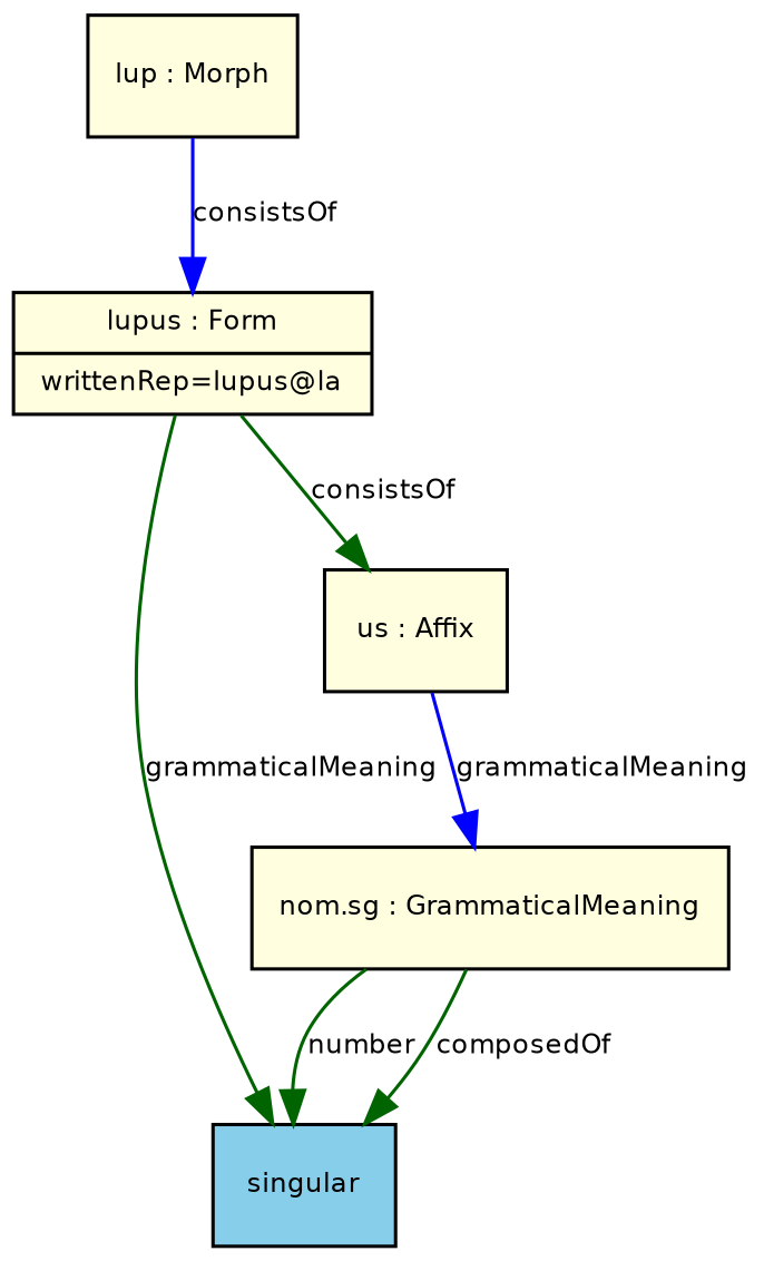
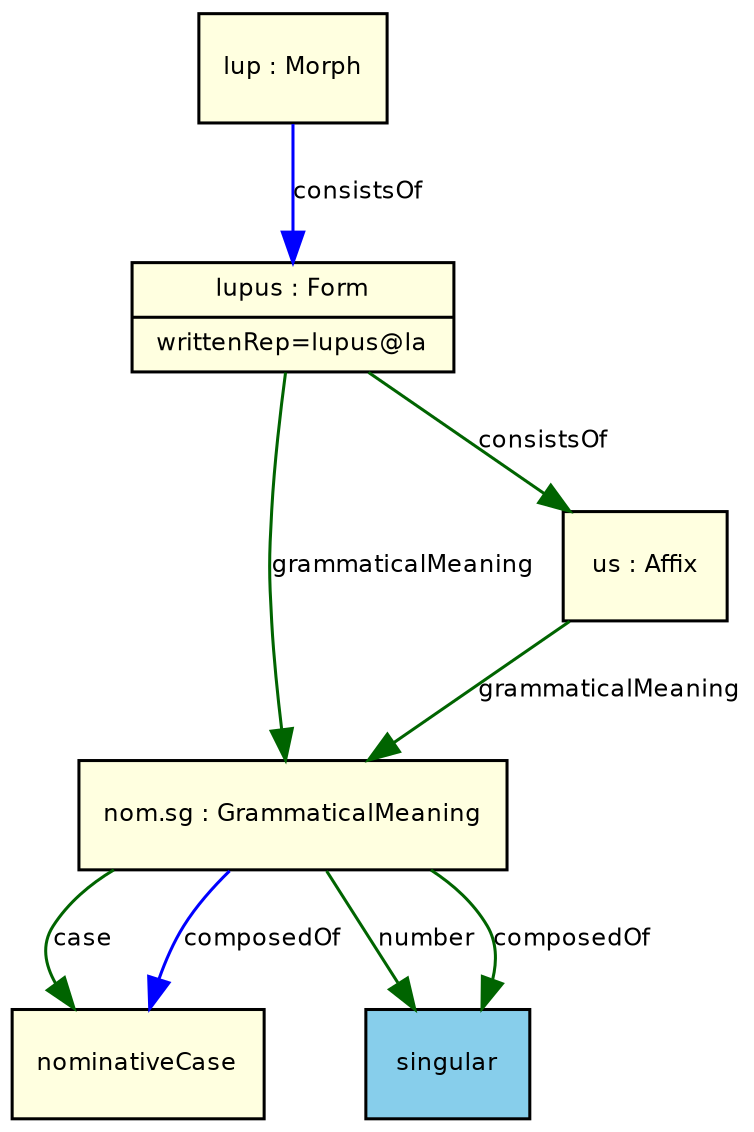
  digraph {
    fontname="DejaVu Sans"
    fontsize=8
    node [fillcolor=lightyellow fontname="DejaVu Sans" fontsize=8 shape=record style=filled]
    edge [color=darkgreen fontname="DejaVu Sans" fontsize=8]
+   n1 [label="{nominativeCase}"]
    n2 [label="{nom.sg : GrammaticalMeaning}"]
    n3 [fillcolor=skyblue label="{singular}"]
    n4 [label="{lupus : Form|writtenRep=lupus@la}"]
    n5 [label="{us : Affix}"]
    n6 [label="{lup : Morph}"]
+   n2 -> n1 [label=case]
+   n2 -> n1 [color=blue label=composedOf]
    n2 -> n3 [label=number]
    n2 -> n3 [label=composedOf]
-   n4 -> n3 [label=grammaticalMeaning]
+   n4 -> n2 [label=grammaticalMeaning]
    n4 -> n5 [label=consistsOf]
-   n5 -> n2 [color=blue label=grammaticalMeaning]
+   n5 -> n2 [label=grammaticalMeaning]
    n6 -> n4 [color=blue label=consistsOf]
  }
